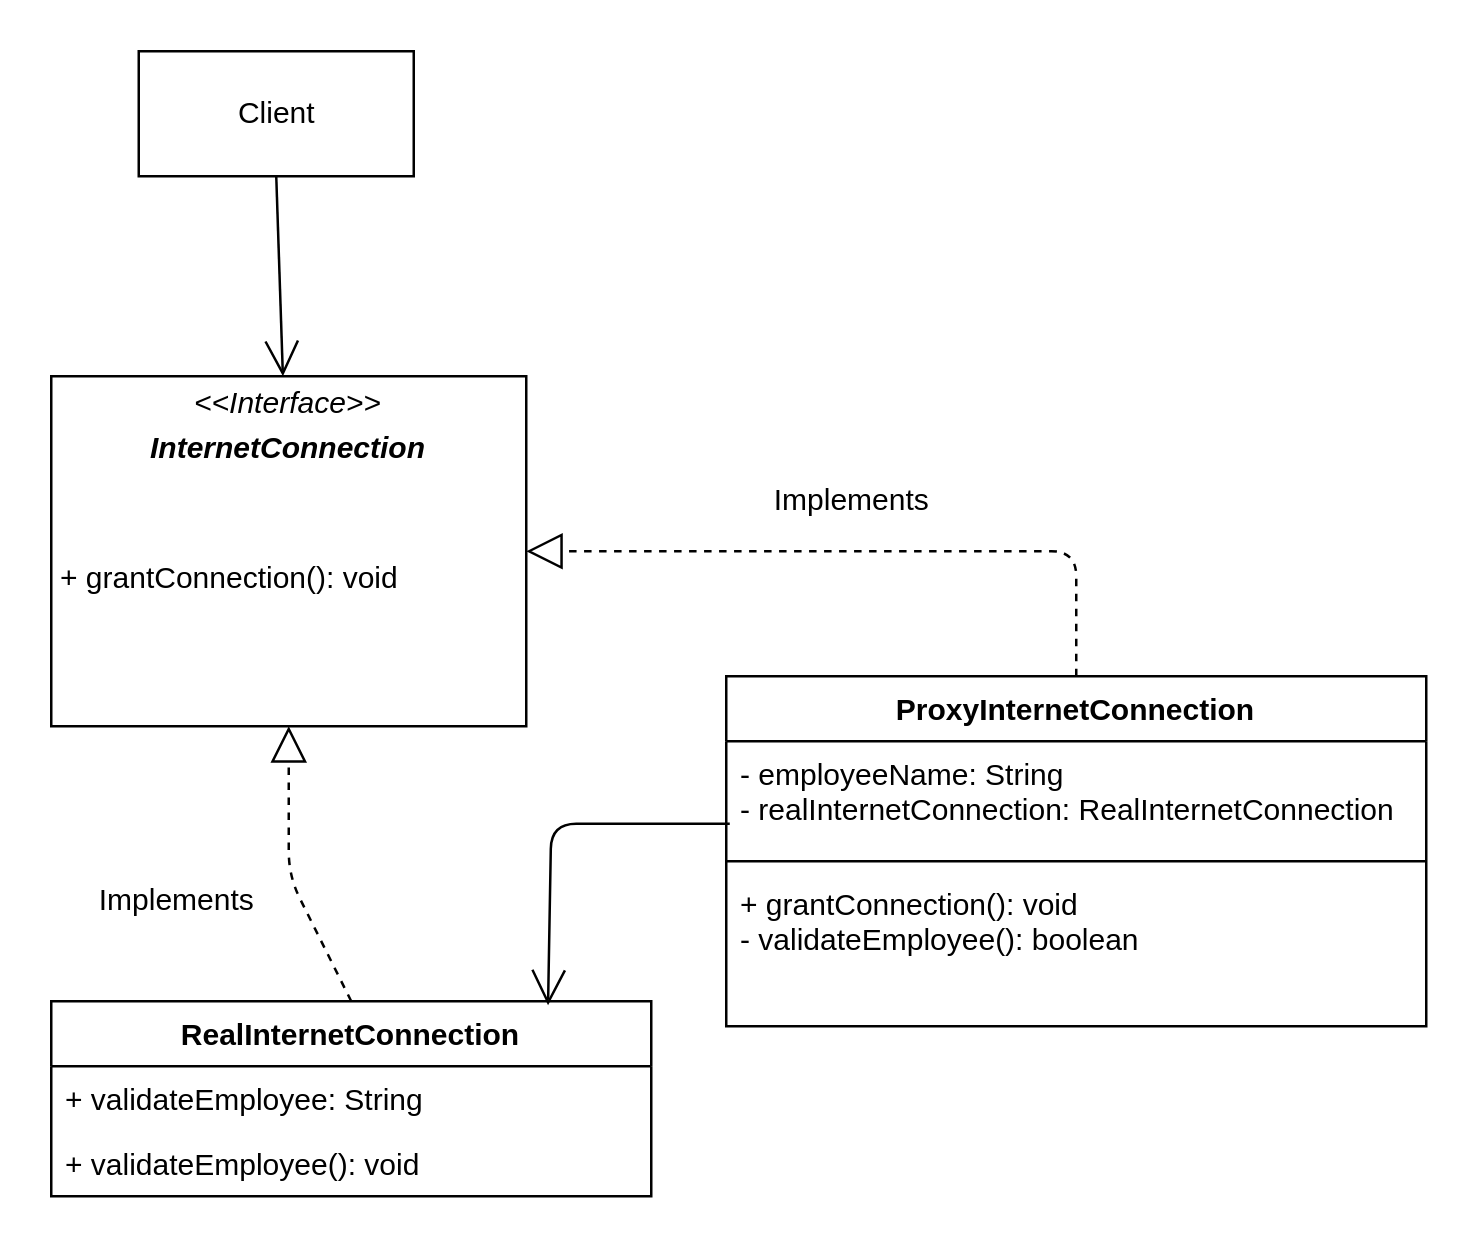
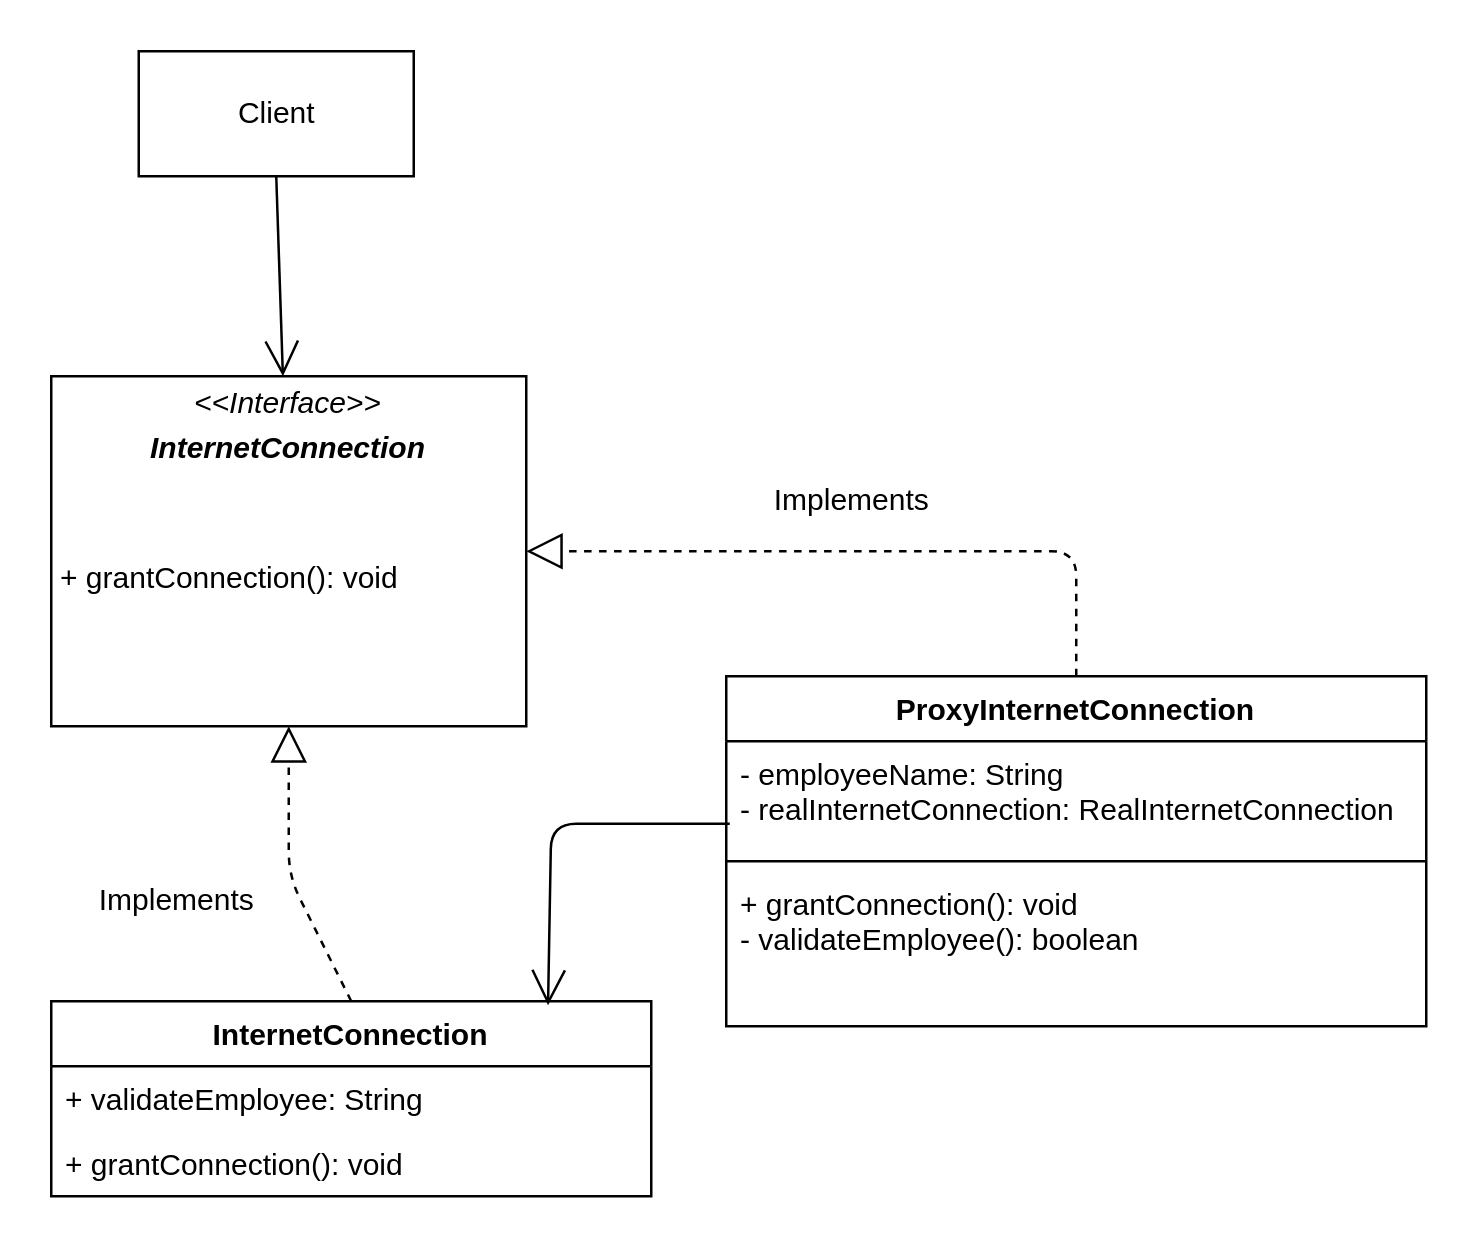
  <mxCell id="0" />
  <mxCell id="1" parent="0" />
  <mxCell id="2" value="&lt;p style=&quot;margin: 0px ; margin-top: 4px ; text-align: center&quot;&gt;&lt;i&gt;&amp;lt;&amp;lt;Interface&amp;gt;&amp;gt;&lt;/i&gt;&lt;/p&gt;&lt;p style=&quot;margin: 0px ; margin-top: 4px ; text-align: center&quot;&gt;&lt;i&gt;&lt;b&gt;InternetConnection&lt;/b&gt;&lt;/i&gt;&lt;/p&gt;&lt;p style=&quot;margin: 0px ; margin-top: 4px ; text-align: center&quot;&gt;&lt;i&gt;&lt;b&gt;&lt;br&gt;&lt;/b&gt;&lt;/i&gt;&lt;/p&gt;&lt;p style=&quot;margin: 0px ; margin-top: 4px ; text-align: center&quot;&gt;&lt;i&gt;&lt;b&gt;&lt;br&gt;&lt;/b&gt;&lt;/i&gt;&lt;/p&gt;&lt;p style=&quot;margin: 0px ; margin-left: 4px&quot;&gt;+ grantConnection(): void&lt;br&gt;&lt;/p&gt;" style="verticalAlign=top;align=left;overflow=fill;fontSize=12;fontFamily=Helvetica;html=1;" parent="1" vertex="1"><mxGeometry x="20" y="150" width="190" height="140" as="geometry" /></mxCell>
- <mxCell id="3" value="RealInternetConnection" style="swimlane;fontStyle=1;childLayout=stackLayout;horizontal=1;startSize=26;fillColor=none;horizontalStack=0;resizeParent=1;resizeParentMax=0;resizeLast=0;collapsible=1;marginBottom=0;" parent="1" vertex="1"><mxGeometry x="20" y="400" width="240" height="78" as="geometry" /></mxCell>
+ <mxCell id="3" value="InternetConnection" style="swimlane;fontStyle=1;childLayout=stackLayout;horizontal=1;startSize=26;fillColor=none;horizontalStack=0;resizeParent=1;resizeParentMax=0;resizeLast=0;collapsible=1;marginBottom=0;" parent="1" vertex="1"><mxGeometry x="20" y="400" width="240" height="78" as="geometry" /></mxCell>
  <mxCell id="4" value="+ validateEmployee: String" style="text;strokeColor=none;fillColor=none;align=left;verticalAlign=top;spacingLeft=4;spacingRight=4;overflow=hidden;rotatable=0;points=[[0,0.5],[1,0.5]];portConstraint=eastwest;" parent="3" vertex="1"><mxGeometry y="26" width="240" height="26" as="geometry" /></mxCell>
- <mxCell id="5" value="+ validateEmployee(): void" style="text;strokeColor=none;fillColor=none;align=left;verticalAlign=top;spacingLeft=4;spacingRight=4;overflow=hidden;rotatable=0;points=[[0,0.5],[1,0.5]];portConstraint=eastwest;" parent="3" vertex="1"><mxGeometry y="52" width="240" height="26" as="geometry" /></mxCell>
+ <mxCell id="5" value="+ grantConnection(): void" style="text;strokeColor=none;fillColor=none;align=left;verticalAlign=top;spacingLeft=4;spacingRight=4;overflow=hidden;rotatable=0;points=[[0,0.5],[1,0.5]];portConstraint=eastwest;" parent="3" vertex="1"><mxGeometry y="52" width="240" height="26" as="geometry" /></mxCell>
  <mxCell id="6" value="" style="endArrow=block;dashed=1;endFill=0;endSize=12;html=1;exitX=0.5;exitY=0;exitDx=0;exitDy=0;entryX=0.5;entryY=1;entryDx=0;entryDy=0;" parent="1" source="3" target="2" edge="1"><mxGeometry width="160" relative="1" as="geometry"><mxPoint x="420" y="290" as="sourcePoint" /><mxPoint x="580" y="290" as="targetPoint" /><Array as="points"><mxPoint x="115" y="350" /></Array></mxGeometry></mxCell>
  <mxCell id="7" value="Client" style="html=1;" parent="1" vertex="1"><mxGeometry x="55" y="20" width="110" height="50" as="geometry" /></mxCell>
  <mxCell id="8" value="" style="endArrow=open;endFill=1;endSize=12;html=1;exitX=0.5;exitY=1;exitDx=0;exitDy=0;" parent="1" source="7" target="2" edge="1"><mxGeometry width="160" relative="1" as="geometry"><mxPoint x="420" y="290" as="sourcePoint" /><mxPoint x="580" y="290" as="targetPoint" /></mxGeometry></mxCell>
  <mxCell id="9" value="Implements" style="text;html=1;align=center;verticalAlign=middle;resizable=0;points=[];autosize=1;" vertex="1" parent="1"><mxGeometry x="30" y="350" width="80" height="20" as="geometry" /></mxCell>
  <mxCell id="10" value="ProxyInternetConnection" style="swimlane;fontStyle=1;align=center;verticalAlign=top;childLayout=stackLayout;horizontal=1;startSize=26;horizontalStack=0;resizeParent=1;resizeParentMax=0;resizeLast=0;collapsible=1;marginBottom=0;" vertex="1" parent="1"><mxGeometry x="290" y="270" width="280" height="140" as="geometry" /></mxCell>
  <mxCell id="11" value="- employeeName: String&#10;- realInternetConnection: RealInternetConnection&#10;" style="text;strokeColor=none;fillColor=none;align=left;verticalAlign=top;spacingLeft=4;spacingRight=4;overflow=hidden;rotatable=0;points=[[0,0.5],[1,0.5]];portConstraint=eastwest;" vertex="1" parent="10"><mxGeometry y="26" width="280" height="44" as="geometry" /></mxCell>
  <mxCell id="12" value="" style="line;strokeWidth=1;fillColor=none;align=left;verticalAlign=middle;spacingTop=-1;spacingLeft=3;spacingRight=3;rotatable=0;labelPosition=right;points=[];portConstraint=eastwest;" vertex="1" parent="10"><mxGeometry y="70" width="280" height="8" as="geometry" /></mxCell>
  <mxCell id="13" value="+ grantConnection(): void&#10;- validateEmployee(): boolean" style="text;strokeColor=none;fillColor=none;align=left;verticalAlign=top;spacingLeft=4;spacingRight=4;overflow=hidden;rotatable=0;points=[[0,0.5],[1,0.5]];portConstraint=eastwest;" vertex="1" parent="10"><mxGeometry y="78" width="280" height="62" as="geometry" /></mxCell>
  <mxCell id="14" value="" style="endArrow=block;dashed=1;endFill=0;endSize=12;html=1;exitX=0.5;exitY=0;exitDx=0;exitDy=0;entryX=1;entryY=0.5;entryDx=0;entryDy=0;" edge="1" parent="1" source="10" target="2"><mxGeometry width="160" relative="1" as="geometry"><mxPoint x="150" y="410" as="sourcePoint" /><mxPoint x="125" y="300" as="targetPoint" /><Array as="points"><mxPoint x="430" y="220" /></Array></mxGeometry></mxCell>
  <mxCell id="15" value="Implements" style="text;html=1;align=center;verticalAlign=middle;resizable=0;points=[];autosize=1;" vertex="1" parent="1"><mxGeometry x="300" y="190" width="80" height="20" as="geometry" /></mxCell>
  <mxCell id="16" value="" style="endArrow=open;endFill=1;endSize=12;html=1;exitX=0.005;exitY=0.75;exitDx=0;exitDy=0;exitPerimeter=0;entryX=0.828;entryY=0.021;entryDx=0;entryDy=0;entryPerimeter=0;" edge="1" parent="1" source="11" target="3"><mxGeometry width="160" relative="1" as="geometry"><mxPoint x="280" y="400" as="sourcePoint" /><mxPoint x="440" y="400" as="targetPoint" /><Array as="points"><mxPoint x="220" y="329" /></Array></mxGeometry></mxCell>
